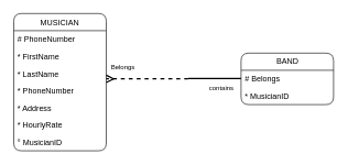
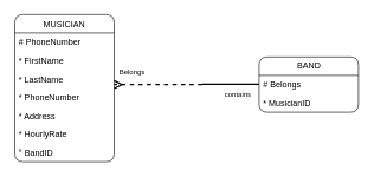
  <mxCell id="0" />
  <mxCell id="1" parent="0" />
  <mxCell id="2" value="MUSICIAN" style="swimlane;fontStyle=0;childLayout=stackLayout;horizontal=1;startSize=26;horizontalStack=0;resizeParent=1;resizeParentMax=0;resizeLast=0;collapsible=1;marginBottom=0;rounded=1;" parent="1" vertex="1"><mxGeometry x="20" y="20" width="140" height="208" as="geometry" /></mxCell>
  <mxCell id="3" value="# PhoneNumber" style="text;strokeColor=none;fillColor=none;align=left;verticalAlign=middle;spacingLeft=4;spacingRight=4;overflow=hidden;rotatable=0;points=[[0,0.5],[1,0.5]];portConstraint=eastwest;" parent="2" vertex="1"><mxGeometry y="26" width="140" height="26" as="geometry" /></mxCell>
  <mxCell id="4" value="* FirstName" style="text;strokeColor=none;fillColor=none;align=left;verticalAlign=middle;spacingLeft=4;spacingRight=4;overflow=hidden;rotatable=0;points=[[0,0.5],[1,0.5]];portConstraint=eastwest;" parent="2" vertex="1"><mxGeometry y="52" width="140" height="26" as="geometry" /></mxCell>
  <mxCell id="5" value="* LastName" style="text;strokeColor=none;fillColor=none;align=left;verticalAlign=middle;spacingLeft=4;spacingRight=4;overflow=hidden;rotatable=0;points=[[0,0.5],[1,0.5]];portConstraint=eastwest;" parent="2" vertex="1"><mxGeometry y="78" width="140" height="26" as="geometry" /></mxCell>
  <mxCell id="6" value="* PhoneNumber" style="text;strokeColor=none;fillColor=none;align=left;verticalAlign=middle;spacingLeft=4;spacingRight=4;overflow=hidden;rotatable=0;points=[[0,0.5],[1,0.5]];portConstraint=eastwest;" parent="2" vertex="1"><mxGeometry y="104" width="140" height="26" as="geometry" /></mxCell>
  <mxCell id="7" value="* Address" style="text;strokeColor=none;fillColor=none;align=left;verticalAlign=middle;spacingLeft=4;spacingRight=4;overflow=hidden;rotatable=0;points=[[0,0.5],[1,0.5]];portConstraint=eastwest;" parent="2" vertex="1"><mxGeometry y="130" width="140" height="26" as="geometry" /></mxCell>
  <mxCell id="8" value="* HourlyRate" style="text;strokeColor=none;fillColor=none;align=left;verticalAlign=middle;spacingLeft=4;spacingRight=4;overflow=hidden;rotatable=0;points=[[0,0.5],[1,0.5]];portConstraint=eastwest;" parent="2" vertex="1"><mxGeometry y="156" width="140" height="26" as="geometry" /></mxCell>
- <mxCell id="9" value="° MusicianID" style="text;strokeColor=none;fillColor=none;align=left;verticalAlign=top;spacingLeft=4;spacingRight=4;overflow=hidden;rotatable=0;points=[[0,0.5],[1,0.5]];portConstraint=eastwest;" parent="2" vertex="1"><mxGeometry y="182" width="140" height="26" as="geometry" /></mxCell>
+ <mxCell id="9" value="° BandID" style="text;strokeColor=none;fillColor=none;align=left;verticalAlign=top;spacingLeft=4;spacingRight=4;overflow=hidden;rotatable=0;points=[[0,0.5],[1,0.5]];portConstraint=eastwest;" parent="2" vertex="1"><mxGeometry y="182" width="140" height="26" as="geometry" /></mxCell>
  <mxCell id="10" value="BAND" style="swimlane;fontStyle=0;childLayout=stackLayout;horizontal=1;startSize=26;horizontalStack=0;resizeParent=1;resizeParentMax=0;resizeLast=0;collapsible=1;marginBottom=0;rounded=1;verticalAlign=middle;html=1;" parent="1" vertex="1"><mxGeometry x="364" y="80" width="140" height="78" as="geometry" /></mxCell>
  <mxCell id="11" value="# Belongs" style="text;strokeColor=none;fillColor=none;align=left;verticalAlign=top;spacingLeft=4;spacingRight=4;overflow=hidden;rotatable=0;points=[[0,0.5],[1,0.5]];portConstraint=eastwest;" parent="10" vertex="1"><mxGeometry y="26" width="140" height="26" as="geometry" /></mxCell>
  <mxCell id="12" value="* MusicianID" style="text;strokeColor=none;fillColor=none;align=left;verticalAlign=top;spacingLeft=4;spacingRight=4;overflow=hidden;rotatable=0;points=[[0,0.5],[1,0.5]];portConstraint=eastwest;" parent="10" vertex="1"><mxGeometry y="52" width="140" height="26" as="geometry" /></mxCell>
  <mxCell id="13" value="contains" style="html=1;verticalAlign=bottom;endArrow=none;fontSize=10;sourcePerimeterSpacing=1;targetPerimeterSpacing=3;strokeWidth=2;endFill=0;" parent="1" edge="1"><mxGeometry x="0.25" y="-21" width="80" relative="1" as="geometry"><mxPoint x="284" y="118.5" as="sourcePoint" /><mxPoint x="364" y="118.5" as="targetPoint" /><mxPoint y="1" as="offset" /></mxGeometry></mxCell>
  <mxCell id="14" value="Belongs" style="html=1;verticalAlign=bottom;endArrow=ERmany;dashed=1;endSize=8;fontSize=10;sourcePerimeterSpacing=1;targetPerimeterSpacing=3;strokeWidth=2;entryX=0.993;entryY=0.769;entryDx=0;entryDy=0;entryPerimeter=0;endFill=0;" parent="1" edge="1"><mxGeometry x="0.592" y="-9" relative="1" as="geometry"><mxPoint x="284" y="119" as="sourcePoint" /><mxPoint x="160.02" y="118.994" as="targetPoint" /><mxPoint as="offset" /></mxGeometry></mxCell>
